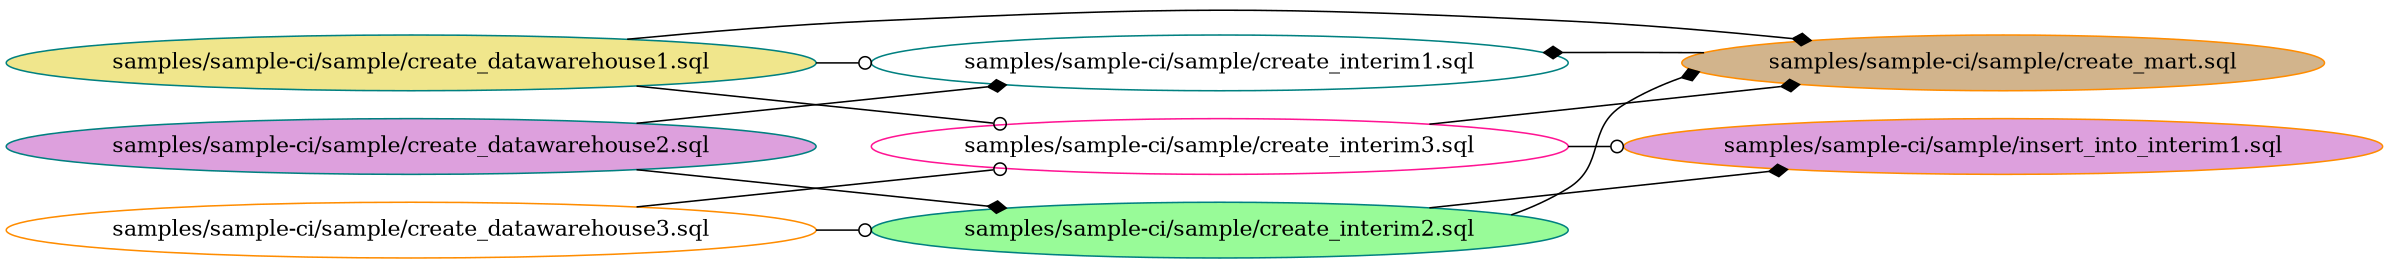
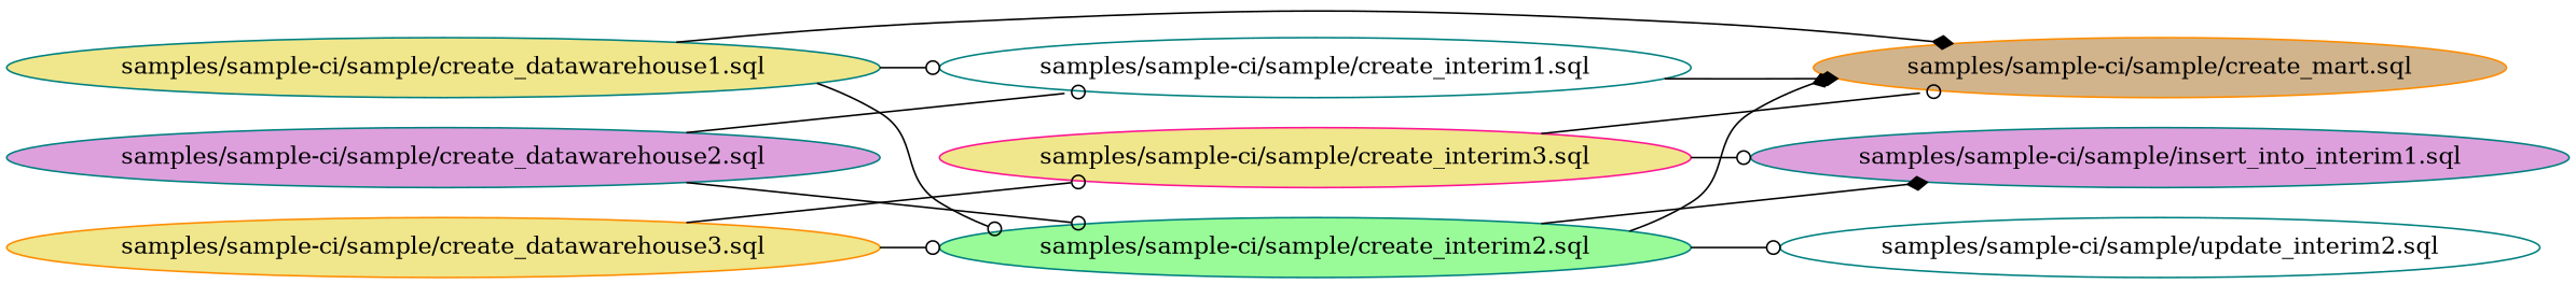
  digraph {
    rankdir=LR
    node [color=teal fillcolor=khaki style=filled]
    edge [arrowhead=odot]
    n1 [label="samples/sample-ci/sample/create_datawarehouse1.sql"]
    n2 [fillcolor=white label="samples/sample-ci/sample/create_interim1.sql"]
-   n3 [color=deeppink fillcolor=white label="samples/sample-ci/sample/create_interim3.sql"]
+   n3 [color=deeppink label="samples/sample-ci/sample/create_interim3.sql"]
    n4 [color=darkorange fillcolor=tan label="samples/sample-ci/sample/create_mart.sql"]
-   n5 [color=darkorange fillcolor=plum label="samples/sample-ci/sample/insert_into_interim1.sql"]
+   n5 [fillcolor=plum label="samples/sample-ci/sample/insert_into_interim1.sql"]
    n6 [fillcolor=plum label="samples/sample-ci/sample/create_datawarehouse2.sql"]
    n7 [fillcolor=palegreen label="samples/sample-ci/sample/create_interim2.sql"]
-   n9 [color=darkorange fillcolor=white label="samples/sample-ci/sample/create_datawarehouse3.sql"]
+   n8 [fillcolor=white label="samples/sample-ci/sample/update_interim2.sql"]
+   n9 [color=darkorange label="samples/sample-ci/sample/create_datawarehouse3.sql"]
    n1 -> n2
-   n1 -> n3
+   n1 -> n7
    n1 -> n4 [arrowhead=diamond]
-   n4 -> n2 [arrowhead=diamond]
-   n3 -> n4 [arrowhead=diamond]
+   n2 -> n4 [arrowhead=diamond]
+   n3 -> n4
    n3 -> n5
-   n6 -> n2 [arrowhead=diamond]
-   n6 -> n7 [arrowhead=diamond]
+   n6 -> n2
+   n6 -> n7
    n7 -> n4 [arrowhead=diamond]
    n7 -> n5 [arrowhead=diamond]
+   n7 -> n8
    n9 -> n3
    n9 -> n7
  }
